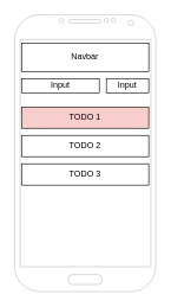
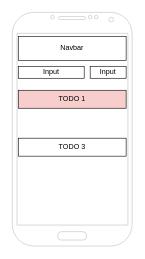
  <mxCell id="0" />
  <mxCell id="1" parent="0" />
  <mxCell id="2" value="" style="verticalLabelPosition=bottom;verticalAlign=top;html=1;shadow=0;dashed=0;strokeWidth=1;shape=mxgraph.android.phone2;strokeColor=#c0c0c0;" parent="1" vertex="1"><mxGeometry x="20" y="20" width="200" height="390" as="geometry" /></mxCell>
  <mxCell id="3" value="Navbar" style="rounded=0;whiteSpace=wrap;html=1;" parent="1" vertex="1"><mxGeometry x="30" y="60" width="180" height="40" as="geometry" /></mxCell>
  <mxCell id="4" value="Input" style="rounded=0;whiteSpace=wrap;html=1;" parent="1" vertex="1"><mxGeometry x="30" y="110" width="110" height="20" as="geometry" /></mxCell>
  <mxCell id="5" value="Input" style="rounded=0;whiteSpace=wrap;html=1;" parent="1" vertex="1"><mxGeometry x="150" y="110" width="60" height="20" as="geometry" /></mxCell>
  <mxCell id="6" value="TODO 1" style="rounded=0;whiteSpace=wrap;html=1;fillColor=#f8cecc;" parent="1" vertex="1"><mxGeometry x="30" y="150" width="180" height="30" as="geometry" /></mxCell>
- <mxCell id="7" value="TODO 2" style="rounded=0;whiteSpace=wrap;html=1;" parent="1" vertex="1"><mxGeometry x="30" y="190" width="180" height="30" as="geometry" /></mxCell>
  <mxCell id="8" value="TODO 3" style="rounded=0;whiteSpace=wrap;html=1;" parent="1" vertex="1"><mxGeometry x="30" y="230" width="180" height="30" as="geometry" /></mxCell>
